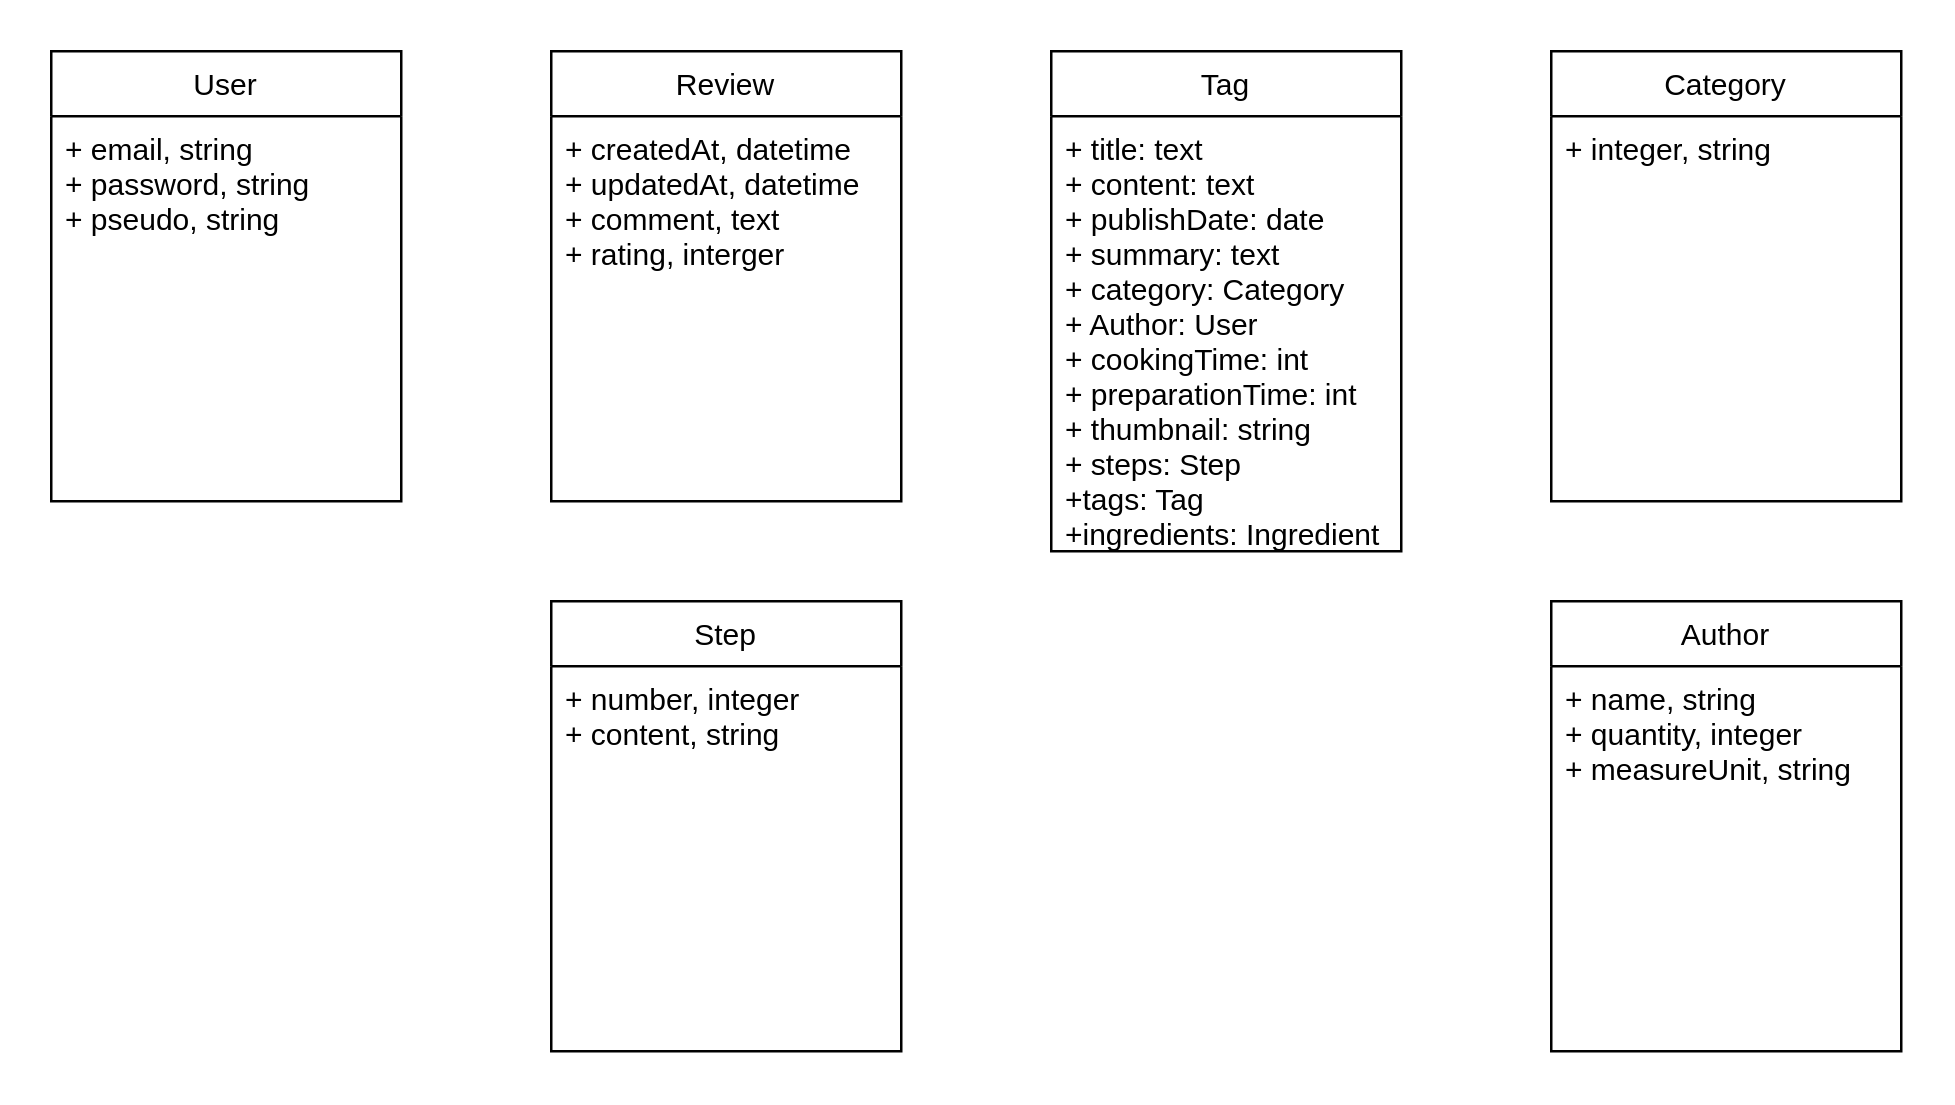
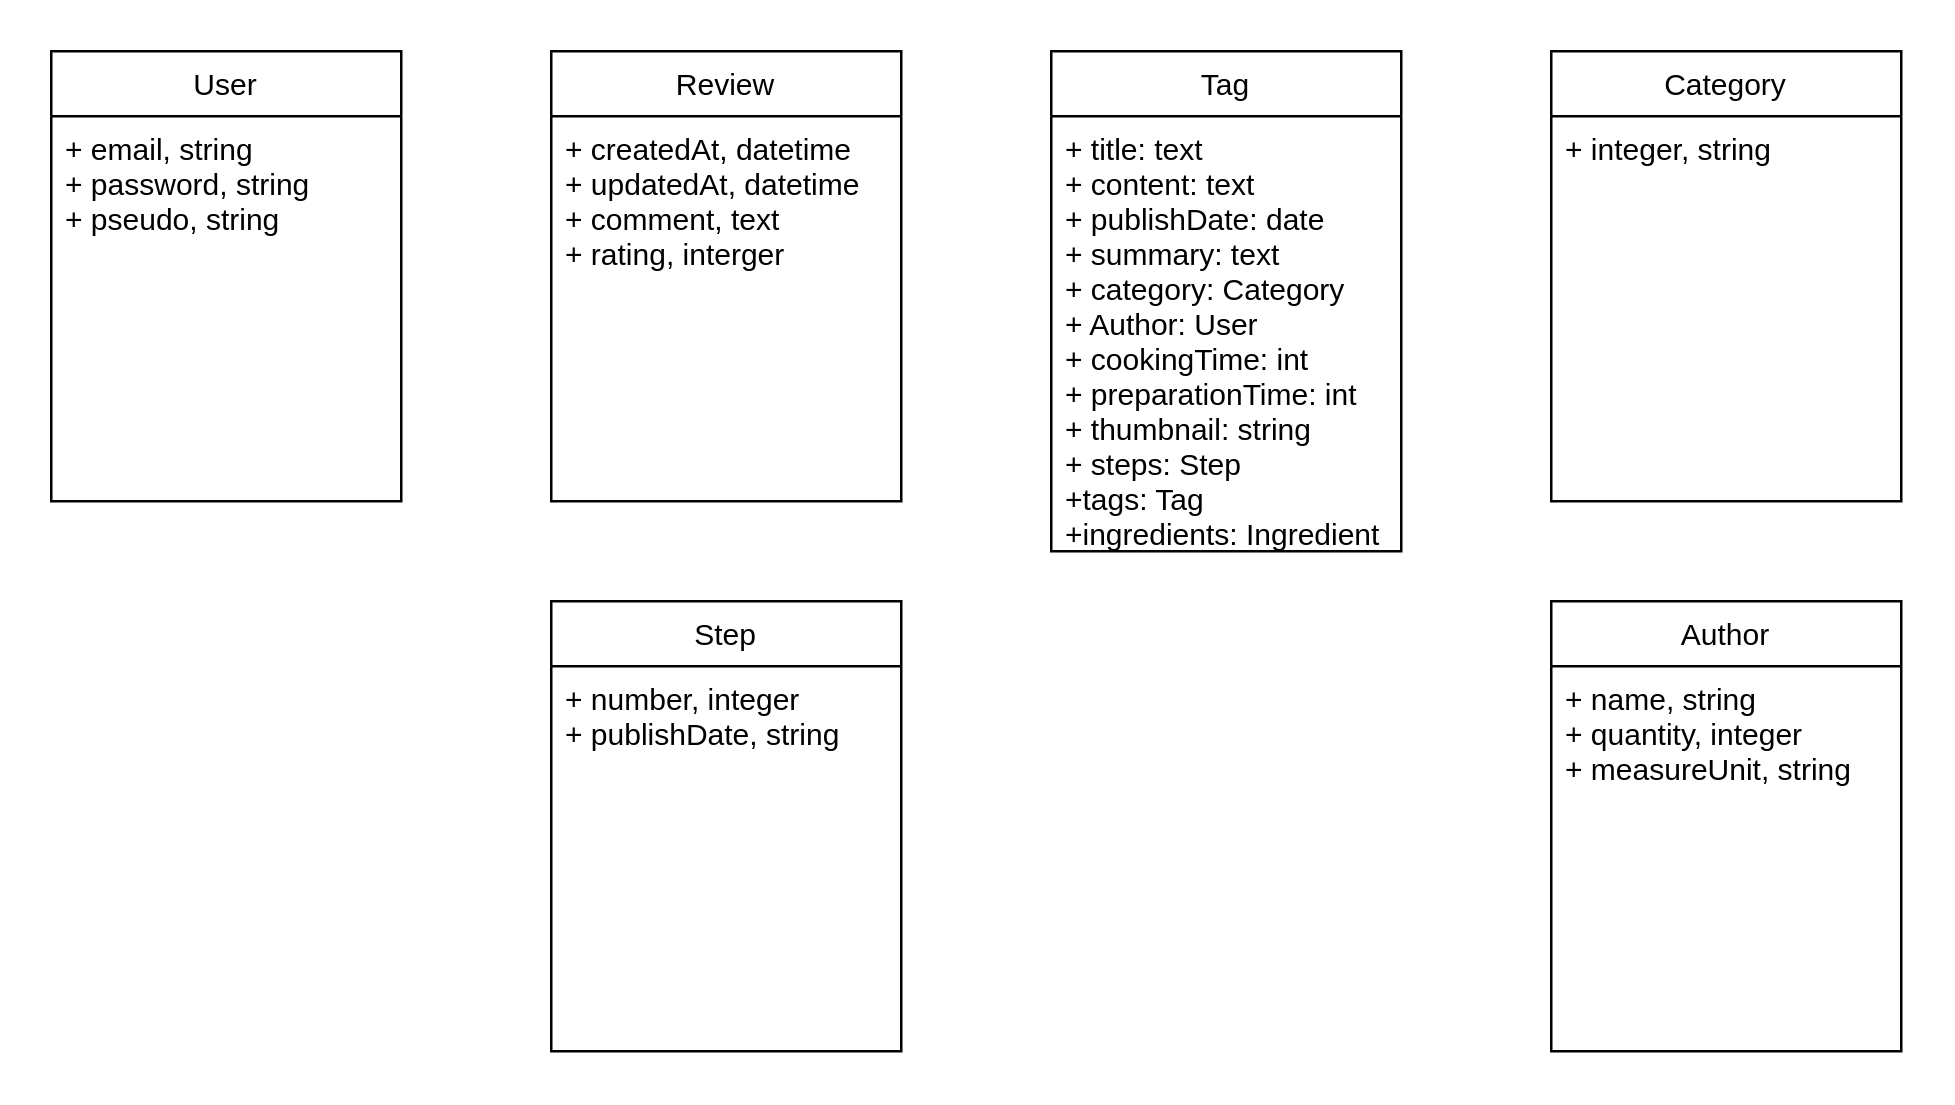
  <mxCell id="0" />
  <mxCell id="1" parent="0" />
  <mxCell id="2" value="User" style="swimlane;fontStyle=0;childLayout=stackLayout;horizontal=1;startSize=26;fillColor=none;horizontalStack=0;resizeParent=1;resizeParentMax=0;resizeLast=0;collapsible=1;marginBottom=0;" parent="1" vertex="1"><mxGeometry x="20" y="20" width="140" height="180" as="geometry" /></mxCell>
  <mxCell id="3" value="+ email, string&#10;+ password, string&#10;+ pseudo, string" style="text;strokeColor=none;fillColor=none;align=left;verticalAlign=top;spacingLeft=4;spacingRight=4;overflow=hidden;rotatable=0;points=[[0,0.5],[1,0.5]];portConstraint=eastwest;" parent="2" vertex="1"><mxGeometry y="26" width="140" height="154" as="geometry" /></mxCell>
  <mxCell id="4" value="Review" style="swimlane;fontStyle=0;childLayout=stackLayout;horizontal=1;startSize=26;fillColor=none;horizontalStack=0;resizeParent=1;resizeParentMax=0;resizeLast=0;collapsible=1;marginBottom=0;" parent="1" vertex="1"><mxGeometry x="220" y="20" width="140" height="180" as="geometry" /></mxCell>
  <mxCell id="5" value="+ createdAt, datetime&#10;+ updatedAt, datetime&#10;+ comment, text&#10;+ rating, interger" style="text;strokeColor=none;fillColor=none;align=left;verticalAlign=top;spacingLeft=4;spacingRight=4;overflow=hidden;rotatable=0;points=[[0,0.5],[1,0.5]];portConstraint=eastwest;" parent="4" vertex="1"><mxGeometry y="26" width="140" height="154" as="geometry" /></mxCell>
  <mxCell id="6" value="Step" style="swimlane;fontStyle=0;childLayout=stackLayout;horizontal=1;startSize=26;fillColor=none;horizontalStack=0;resizeParent=1;resizeParentMax=0;resizeLast=0;collapsible=1;marginBottom=0;" parent="1" vertex="1"><mxGeometry x="220" y="240" width="140" height="180" as="geometry" /></mxCell>
- <mxCell id="7" value="+ number, integer&#10;+ content, string" style="text;strokeColor=none;fillColor=none;align=left;verticalAlign=top;spacingLeft=4;spacingRight=4;overflow=hidden;rotatable=0;points=[[0,0.5],[1,0.5]];portConstraint=eastwest;" parent="6" vertex="1"><mxGeometry y="26" width="140" height="154" as="geometry" /></mxCell>
+ <mxCell id="7" value="+ number, integer&#10;+ publishDate, string" style="text;strokeColor=none;fillColor=none;align=left;verticalAlign=top;spacingLeft=4;spacingRight=4;overflow=hidden;rotatable=0;points=[[0,0.5],[1,0.5]];portConstraint=eastwest;" parent="6" vertex="1"><mxGeometry y="26" width="140" height="154" as="geometry" /></mxCell>
  <mxCell id="8" value="Tag" style="swimlane;fontStyle=0;childLayout=stackLayout;horizontal=1;startSize=26;fillColor=none;horizontalStack=0;resizeParent=1;resizeParentMax=0;resizeLast=0;collapsible=1;marginBottom=0;" parent="1" vertex="1"><mxGeometry x="420" y="20" width="140" height="200" as="geometry" /></mxCell>
  <mxCell id="9" value="+ title: text&#10;+ content: text&#10;+ publishDate: date&#10;+ summary: text&#10;+ category: Category&#10;+ Author: User&#10;+ cookingTime: int&#10;+ preparationTime: int&#10;+ thumbnail: string&#10;+ steps: Step&#10;+tags: Tag&#10;+ingredients: Ingredient" style="text;strokeColor=none;fillColor=none;align=left;verticalAlign=top;spacingLeft=4;spacingRight=4;overflow=hidden;rotatable=0;points=[[0,0.5],[1,0.5]];portConstraint=eastwest;" parent="8" vertex="1"><mxGeometry y="26" width="140" height="174" as="geometry" /></mxCell>
  <mxCell id="10" value="Category" style="swimlane;fontStyle=0;childLayout=stackLayout;horizontal=1;startSize=26;fillColor=none;horizontalStack=0;resizeParent=1;resizeParentMax=0;resizeLast=0;collapsible=1;marginBottom=0;" parent="1" vertex="1"><mxGeometry x="620" y="20" width="140" height="180" as="geometry" /></mxCell>
  <mxCell id="11" value="+ integer, string" style="text;strokeColor=none;fillColor=none;align=left;verticalAlign=top;spacingLeft=4;spacingRight=4;overflow=hidden;rotatable=0;points=[[0,0.5],[1,0.5]];portConstraint=eastwest;" parent="10" vertex="1"><mxGeometry y="26" width="140" height="154" as="geometry" /></mxCell>
  <mxCell id="12" value="Author" style="swimlane;fontStyle=0;childLayout=stackLayout;horizontal=1;startSize=26;fillColor=none;horizontalStack=0;resizeParent=1;resizeParentMax=0;resizeLast=0;collapsible=1;marginBottom=0;" parent="1" vertex="1"><mxGeometry x="620" y="240" width="140" height="180" as="geometry" /></mxCell>
  <mxCell id="13" value="+ name, string&#10;+ quantity, integer&#10;+ measureUnit, string" style="text;strokeColor=none;fillColor=none;align=left;verticalAlign=top;spacingLeft=4;spacingRight=4;overflow=hidden;rotatable=0;points=[[0,0.5],[1,0.5]];portConstraint=eastwest;" parent="12" vertex="1"><mxGeometry y="26" width="140" height="154" as="geometry" /></mxCell>
